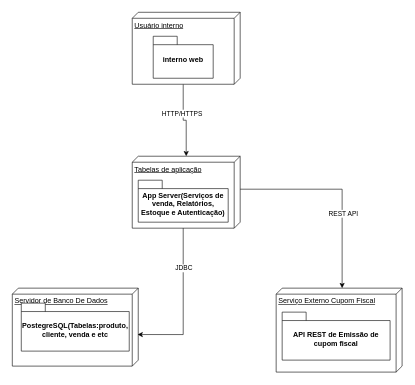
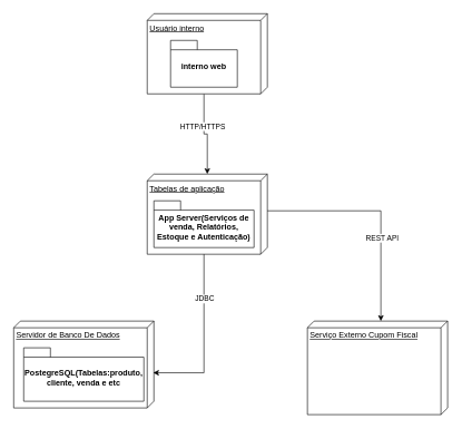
  <mxCell id="0" />
  <mxCell id="1" parent="0" />
  <mxCell id="2" style="edgeStyle=orthogonalEdgeStyle;rounded=0;orthogonalLoop=1;jettySize=auto;html=1;exitX=0;exitY=0;exitDx=120;exitDy=95;exitPerimeter=0;" edge="1" parent="1" source="4" target="6"><mxGeometry relative="1" as="geometry" /></mxCell>
  <mxCell id="3" value="HTTP/HTTPS" style="edgeLabel;html=1;align=center;verticalAlign=middle;resizable=0;points=[];" vertex="1" connectable="0" parent="2"><mxGeometry x="-0.235" y="-3" relative="1" as="geometry"><mxPoint as="offset" /></mxGeometry></mxCell>
  <mxCell id="4" value="&lt;font style=&quot;vertical-align: inherit;&quot;&gt;&lt;font style=&quot;vertical-align: inherit;&quot;&gt;Usuário interno&lt;/font&gt;&lt;/font&gt;" style="verticalAlign=top;align=left;spacingTop=8;spacingLeft=2;spacingRight=12;shape=cube;size=10;direction=south;fontStyle=4;html=1;whiteSpace=wrap;" vertex="1" parent="1"><mxGeometry x="220" y="20" width="180" height="120" as="geometry" /></mxCell>
  <mxCell id="5" value="&lt;font style=&quot;vertical-align: inherit;&quot;&gt;&lt;font style=&quot;vertical-align: inherit;&quot;&gt;interno web&lt;/font&gt;&lt;/font&gt;" style="shape=folder;fontStyle=1;spacingTop=10;tabWidth=40;tabHeight=14;tabPosition=left;html=1;whiteSpace=wrap;" vertex="1" parent="1"><mxGeometry x="255" y="60" width="100" height="70" as="geometry" /></mxCell>
  <mxCell id="6" value="Tabelas de aplicação" style="verticalAlign=top;align=left;spacingTop=8;spacingLeft=2;spacingRight=12;shape=cube;size=10;direction=south;fontStyle=4;html=1;whiteSpace=wrap;" vertex="1" parent="1"><mxGeometry x="220" y="260" width="180" height="120" as="geometry" /></mxCell>
  <mxCell id="7" value="App Server(Serviços de venda, Relatórios, Estoque e Autenticação)" style="shape=folder;fontStyle=1;spacingTop=10;tabWidth=40;tabHeight=14;tabPosition=left;html=1;whiteSpace=wrap;" vertex="1" parent="1"><mxGeometry x="230" y="300" width="150" height="70" as="geometry" /></mxCell>
  <mxCell id="8" value="Servidor de Banco De Dados" style="verticalAlign=top;align=left;spacingTop=8;spacingLeft=2;spacingRight=12;shape=cube;size=10;direction=south;fontStyle=4;html=1;whiteSpace=wrap;" vertex="1" parent="1"><mxGeometry x="20" y="480" width="210" height="130" as="geometry" /></mxCell>
- <mxCell id="9" value="PostegreSQL(Tabelas:produto, cliente, venda e etc" style="shape=folder;fontStyle=1;spacingTop=10;tabWidth=40;tabHeight=14;tabPosition=left;html=1;whiteSpace=wrap;" vertex="1" parent="1"><mxGeometry x="35" y="505" width="180" height="80" as="geometry" /></mxCell>
+ <mxCell id="9" value="PostegreSQL(Tabelas:produto, cliente, venda e etc" style="shape=folder;fontStyle=1;spacingTop=10;tabWidth=40;tabHeight=14;tabPosition=left;html=1;whiteSpace=wrap;" vertex="1" parent="1"><mxGeometry x="35" y="520" width="180" height="80" as="geometry" /></mxCell>
  <mxCell id="10" value="Serviço Externo Cupom Fiscal" style="verticalAlign=top;align=left;spacingTop=8;spacingLeft=2;spacingRight=12;shape=cube;size=10;direction=south;fontStyle=4;html=1;whiteSpace=wrap;" vertex="1" parent="1"><mxGeometry x="460" y="480" width="210" height="140" as="geometry" /></mxCell>
- <mxCell id="11" value="API REST de Emissão de cupom fiscal" style="shape=folder;fontStyle=1;spacingTop=10;tabWidth=40;tabHeight=14;tabPosition=left;html=1;whiteSpace=wrap;" vertex="1" parent="1"><mxGeometry x="470" y="520" width="180" height="80" as="geometry" /></mxCell>
  <mxCell id="12" style="edgeStyle=orthogonalEdgeStyle;rounded=0;orthogonalLoop=1;jettySize=auto;html=1;exitX=0;exitY=0;exitDx=120;exitDy=95;exitPerimeter=0;entryX=0.595;entryY=0.005;entryDx=0;entryDy=0;entryPerimeter=0;" edge="1" parent="1" source="6" target="8"><mxGeometry relative="1" as="geometry" /></mxCell>
  <mxCell id="13" value="JDBC" style="edgeLabel;html=1;align=center;verticalAlign=middle;resizable=0;points=[];" vertex="1" connectable="0" parent="12"><mxGeometry x="-0.476" relative="1" as="geometry"><mxPoint as="offset" /></mxGeometry></mxCell>
  <mxCell id="14" style="edgeStyle=orthogonalEdgeStyle;rounded=0;orthogonalLoop=1;jettySize=auto;html=1;exitX=0;exitY=0;exitDx=55;exitDy=0;exitPerimeter=0;entryX=0;entryY=0;entryDx=0;entryDy=100;entryPerimeter=0;" edge="1" parent="1" source="6" target="10"><mxGeometry relative="1" as="geometry" /></mxCell>
  <mxCell id="15" value="REST API" style="edgeLabel;html=1;align=center;verticalAlign=middle;resizable=0;points=[];" vertex="1" connectable="0" parent="14"><mxGeometry x="0.256" y="1" relative="1" as="geometry"><mxPoint as="offset" /></mxGeometry></mxCell>
